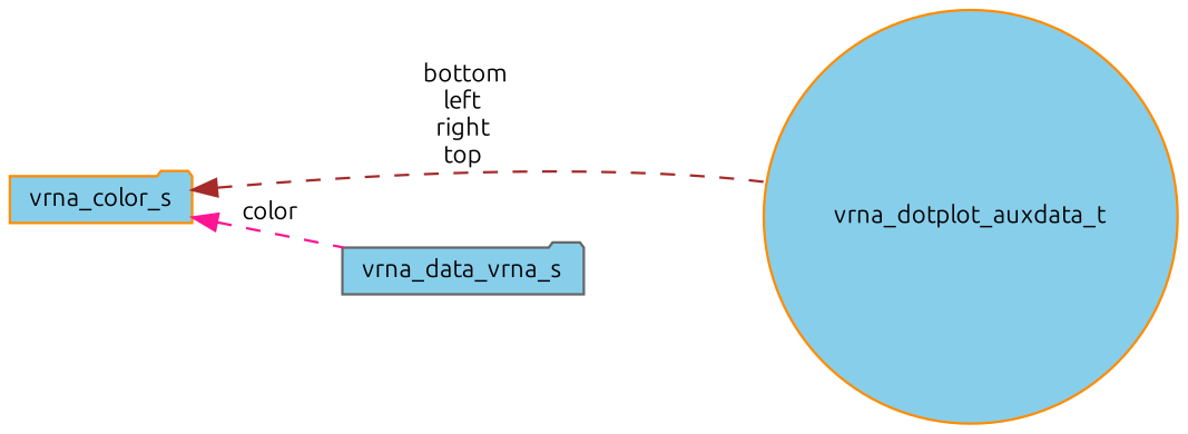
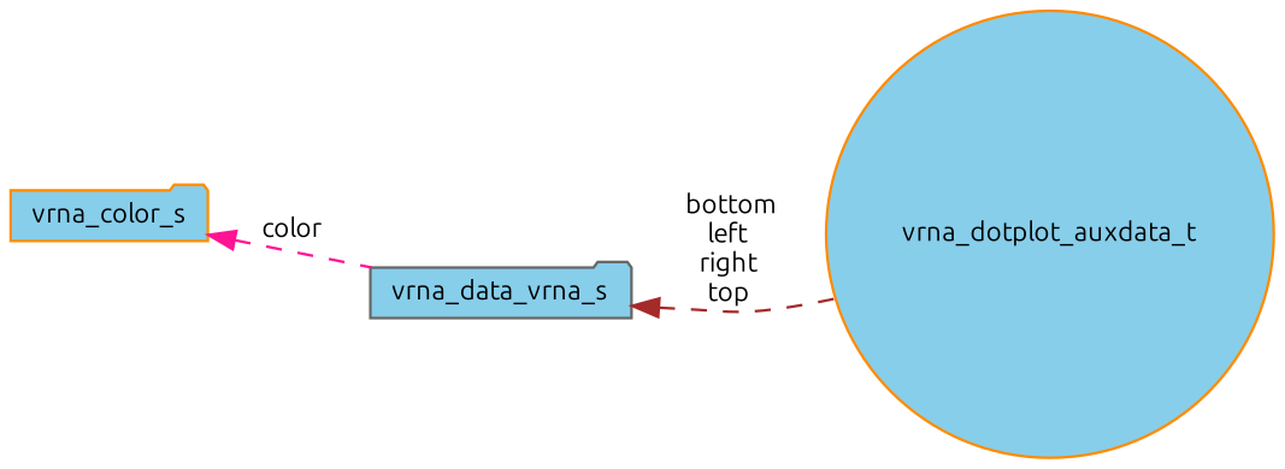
  digraph {
    fontname=Ubuntu
    rankdir=LR
    node [color=darkorange fillcolor=skyblue fontname=Ubuntu fontsize=10 shape=folder style=filled]
    edge [dir=back fontname=Ubuntu fontsize=10 labelfontname=Helvetica labelfontsize=10 style=dashed]
    n1 [fontcolor=black height=0.2 label=vrna_dotplot_auxdata_t shape=circle width=0.4]
    n2 [color=gray40 height=0.2 label=vrna_data_vrna_s width=0.4]
    n3 [height=0.2 label=vrna_color_s width=0.4]
-   n3 -> n1 [color=brown label=" bottom\nleft\nright\ntop"]
+   n2 -> n1 [color=brown label=" bottom\nleft\nright\ntop"]
    n3 -> n2 [color=deeppink label=" color"]
  }
